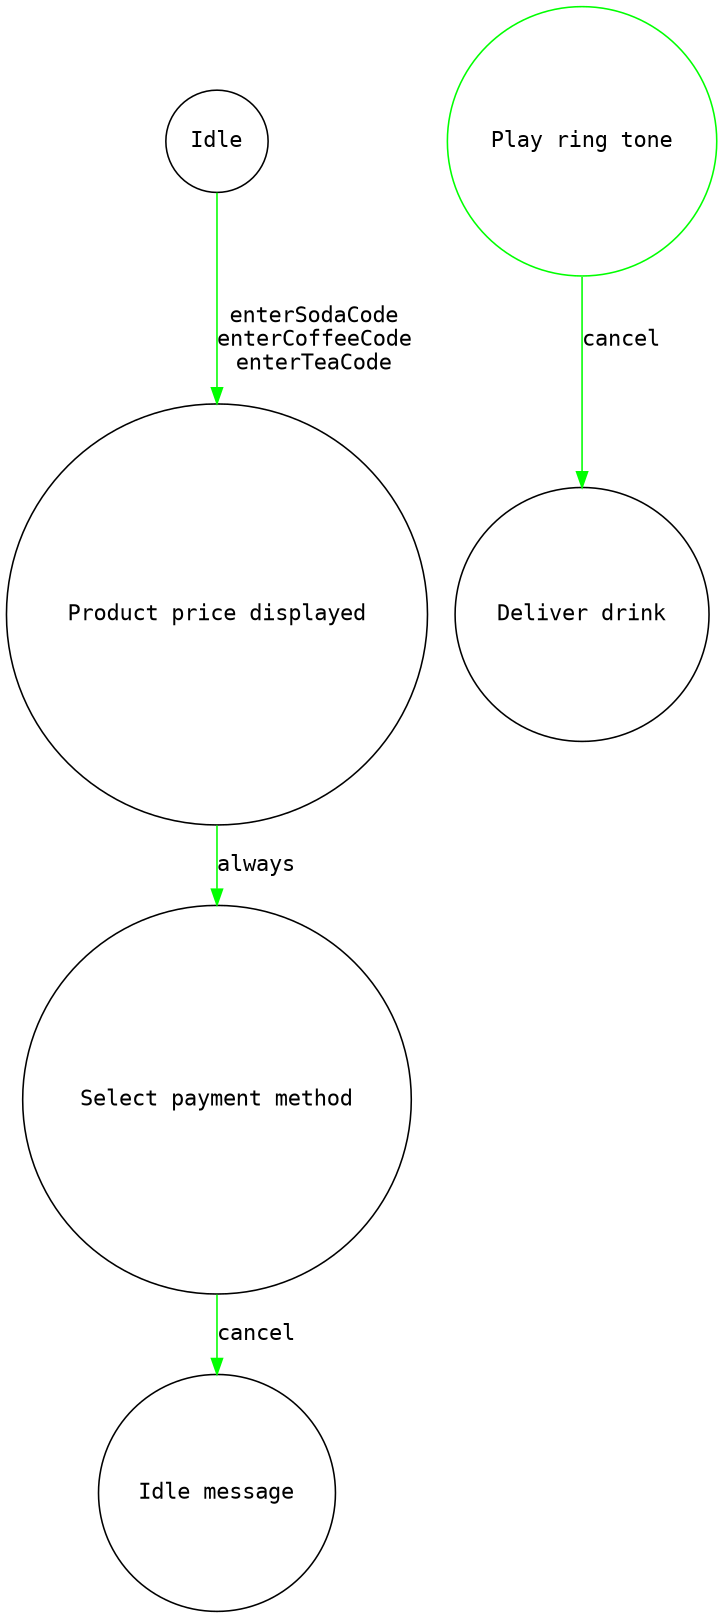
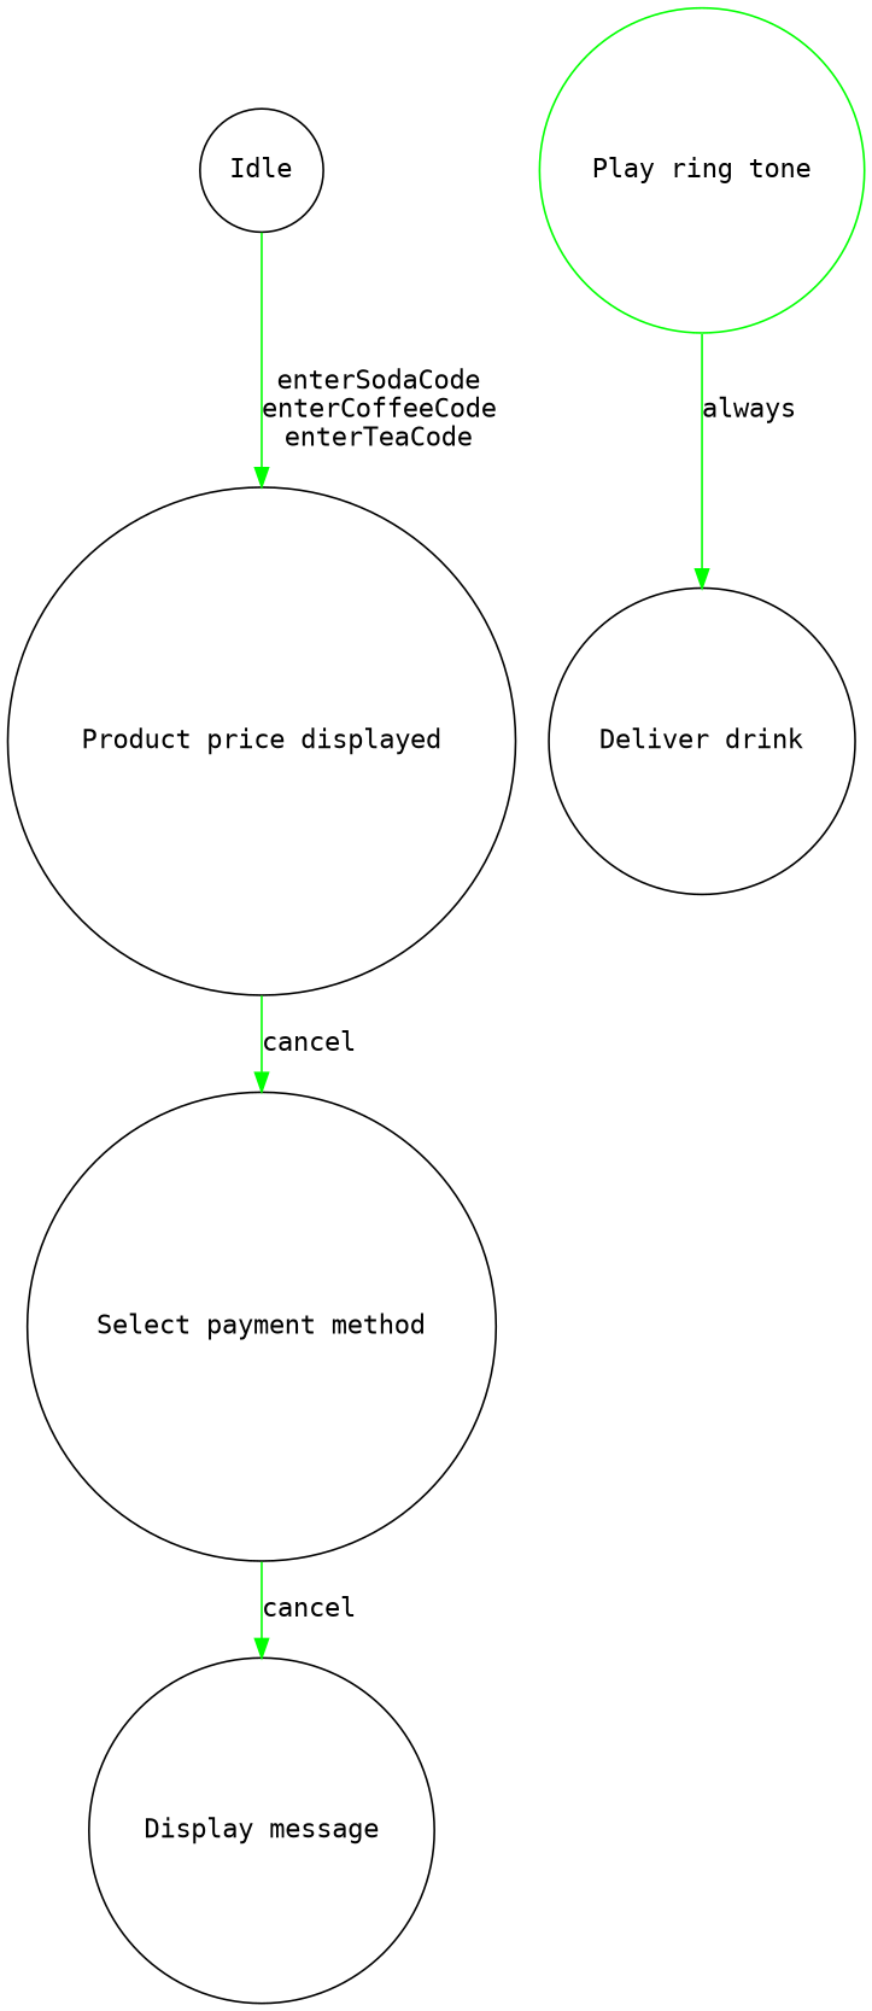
  digraph {
    fontname="DejaVu Sans Mono"
    node [color=black fontname="DejaVu Sans Mono" shape=circle]
    edge [color=green fontname="DejaVu Sans Mono"]
    Idle
    "Product price displayed"
    "Select payment method"
-   "Display message" [label="Idle message"]
+   "Display message"
    "Play ring tone" [color=green]
    "Deliver drink"
    Idle -> "Product price displayed" [label="enterSodaCode\nenterCoffeeCode\nenterTeaCode"]
-   "Product price displayed" -> "Select payment method" [label=always]
+   "Product price displayed" -> "Select payment method" [label=cancel]
    "Select payment method" -> "Display message" [label=cancel]
-   "Play ring tone" -> "Deliver drink" [label=cancel]
+   "Play ring tone" -> "Deliver drink" [label=always]
  }
